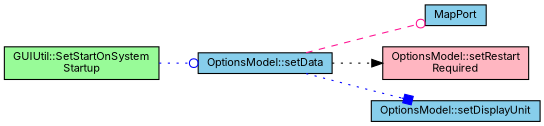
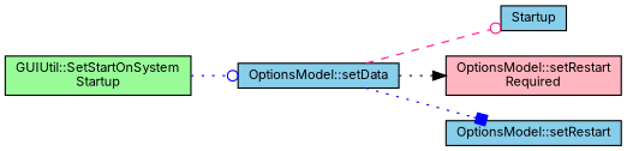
  digraph {
    fontname=Inter
    rankdir=LR
    node [color=black fillcolor=skyblue fontname=Inter fontsize=10 shape=record style=filled]
    edge [arrowhead=odot color=blue fontname=Inter fontsize=10 labelfontname=Helvetica labelfontsize=10 style=dotted]
    n1 [fontcolor=black height=0.2 label="OptionsModel::setData" width=0.4]
-   n2 [height=0.2 label=MapPort width=0.4]
+   n2 [height=0.2 label=Startup width=0.4]
    n3 [fillcolor=lightpink height=0.2 label="OptionsModel::setRestart\lRequired" width=0.4]
-   n4 [height=0.2 label="OptionsModel::setDisplayUnit" width=0.4]
+   n4 [height=0.2 label="OptionsModel::setRestart" width=0.4]
    n5 [fillcolor=palegreen height=0.2 label="GUIUtil::SetStartOnSystem\lStartup" width=0.4]
    n1 -> n2 [color=deeppink style=dashed]
    n1 -> n3 [arrowhead=normal color=black]
    n1 -> n4 [arrowhead=box]
    n5 -> n1
  }
